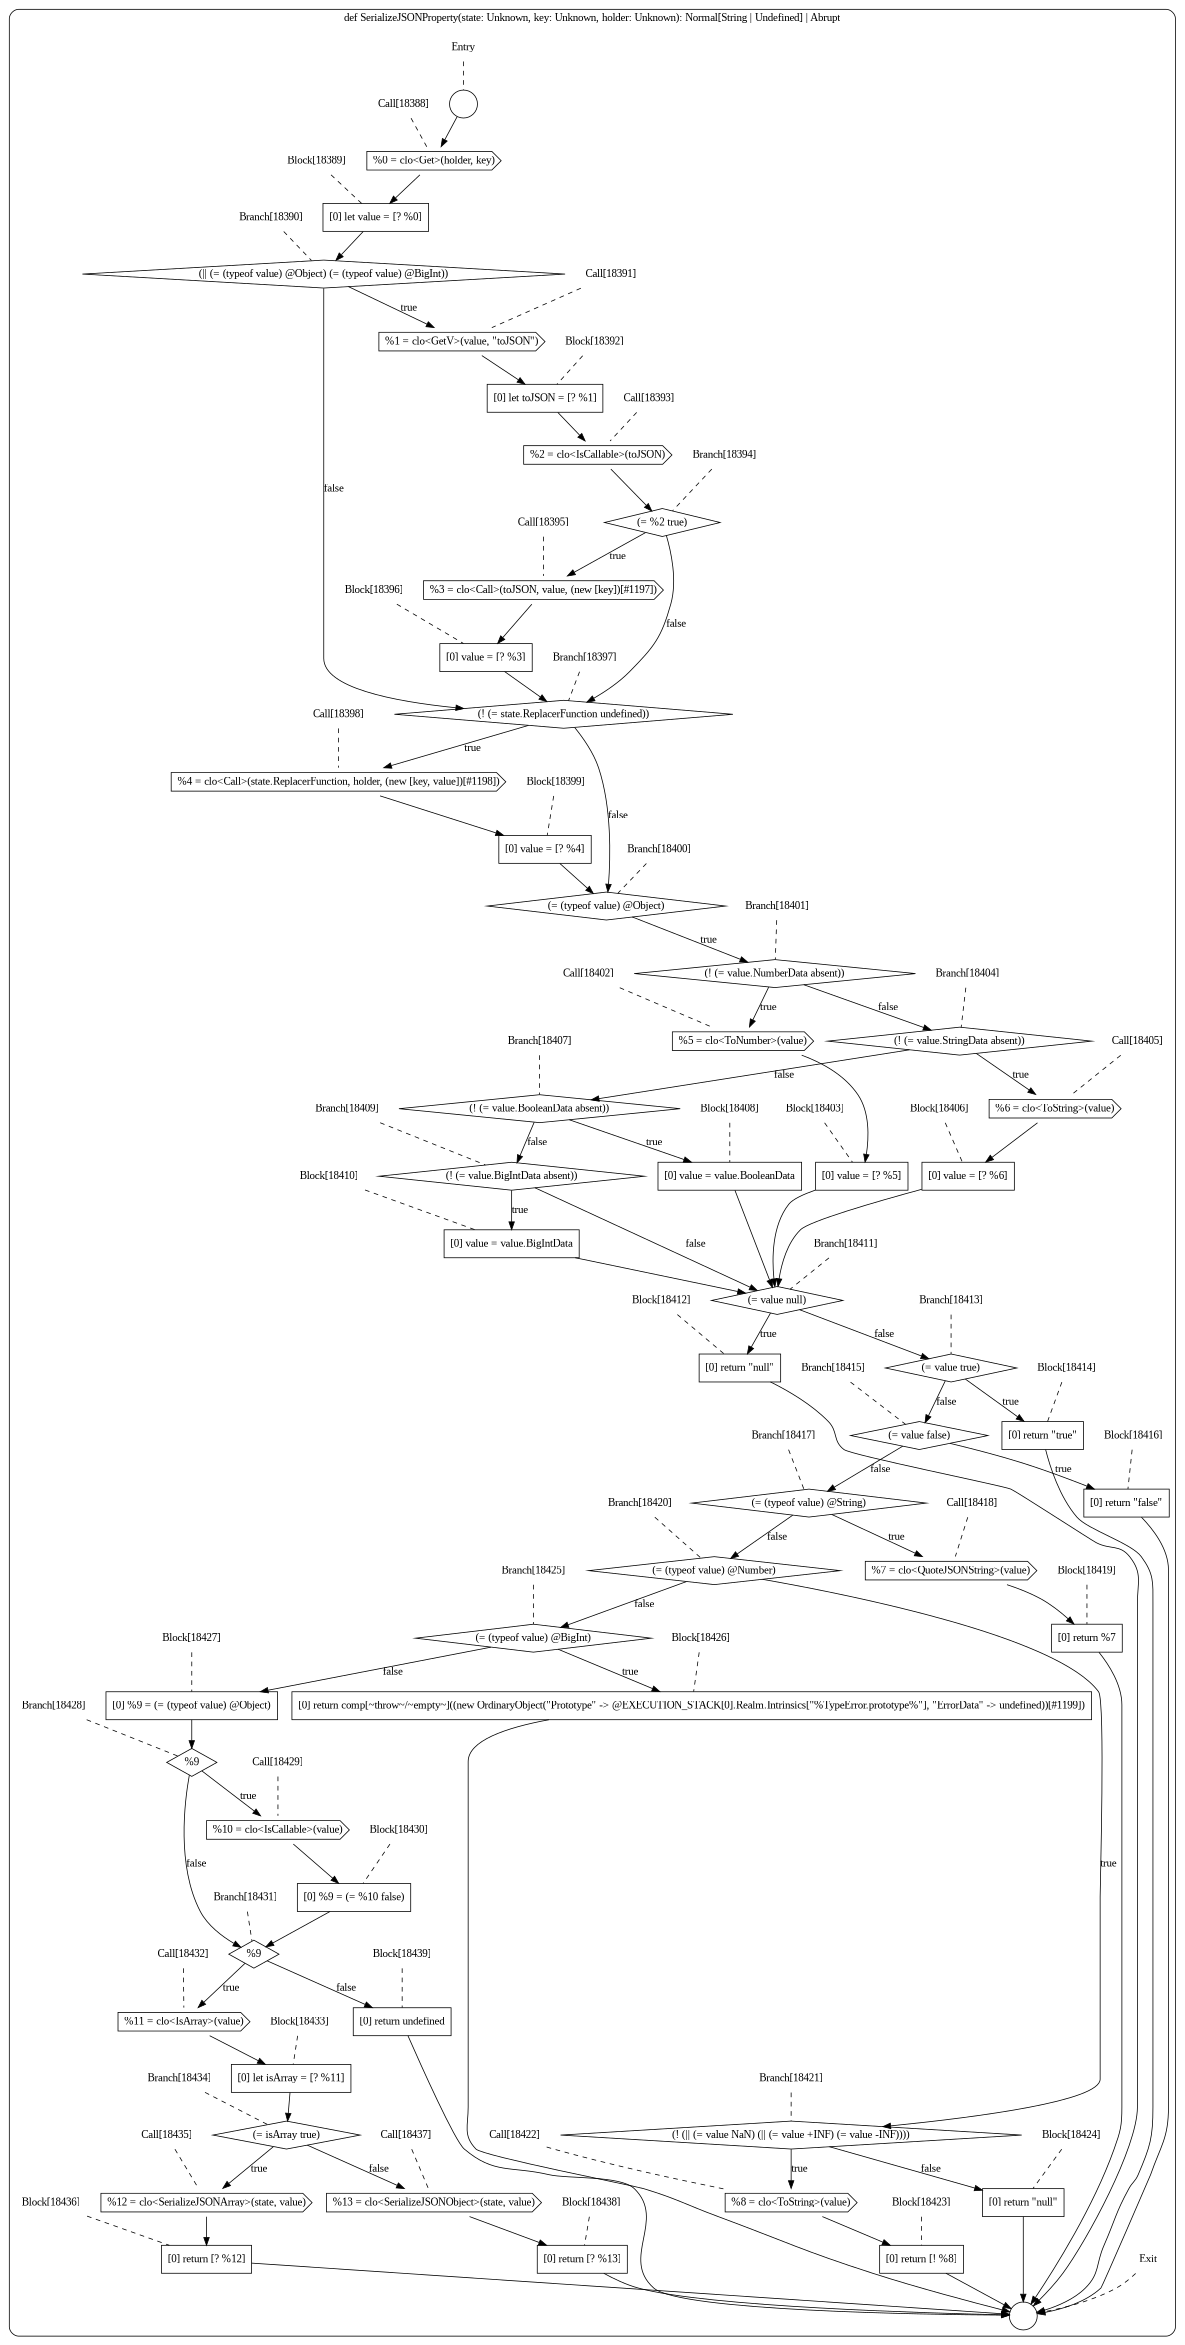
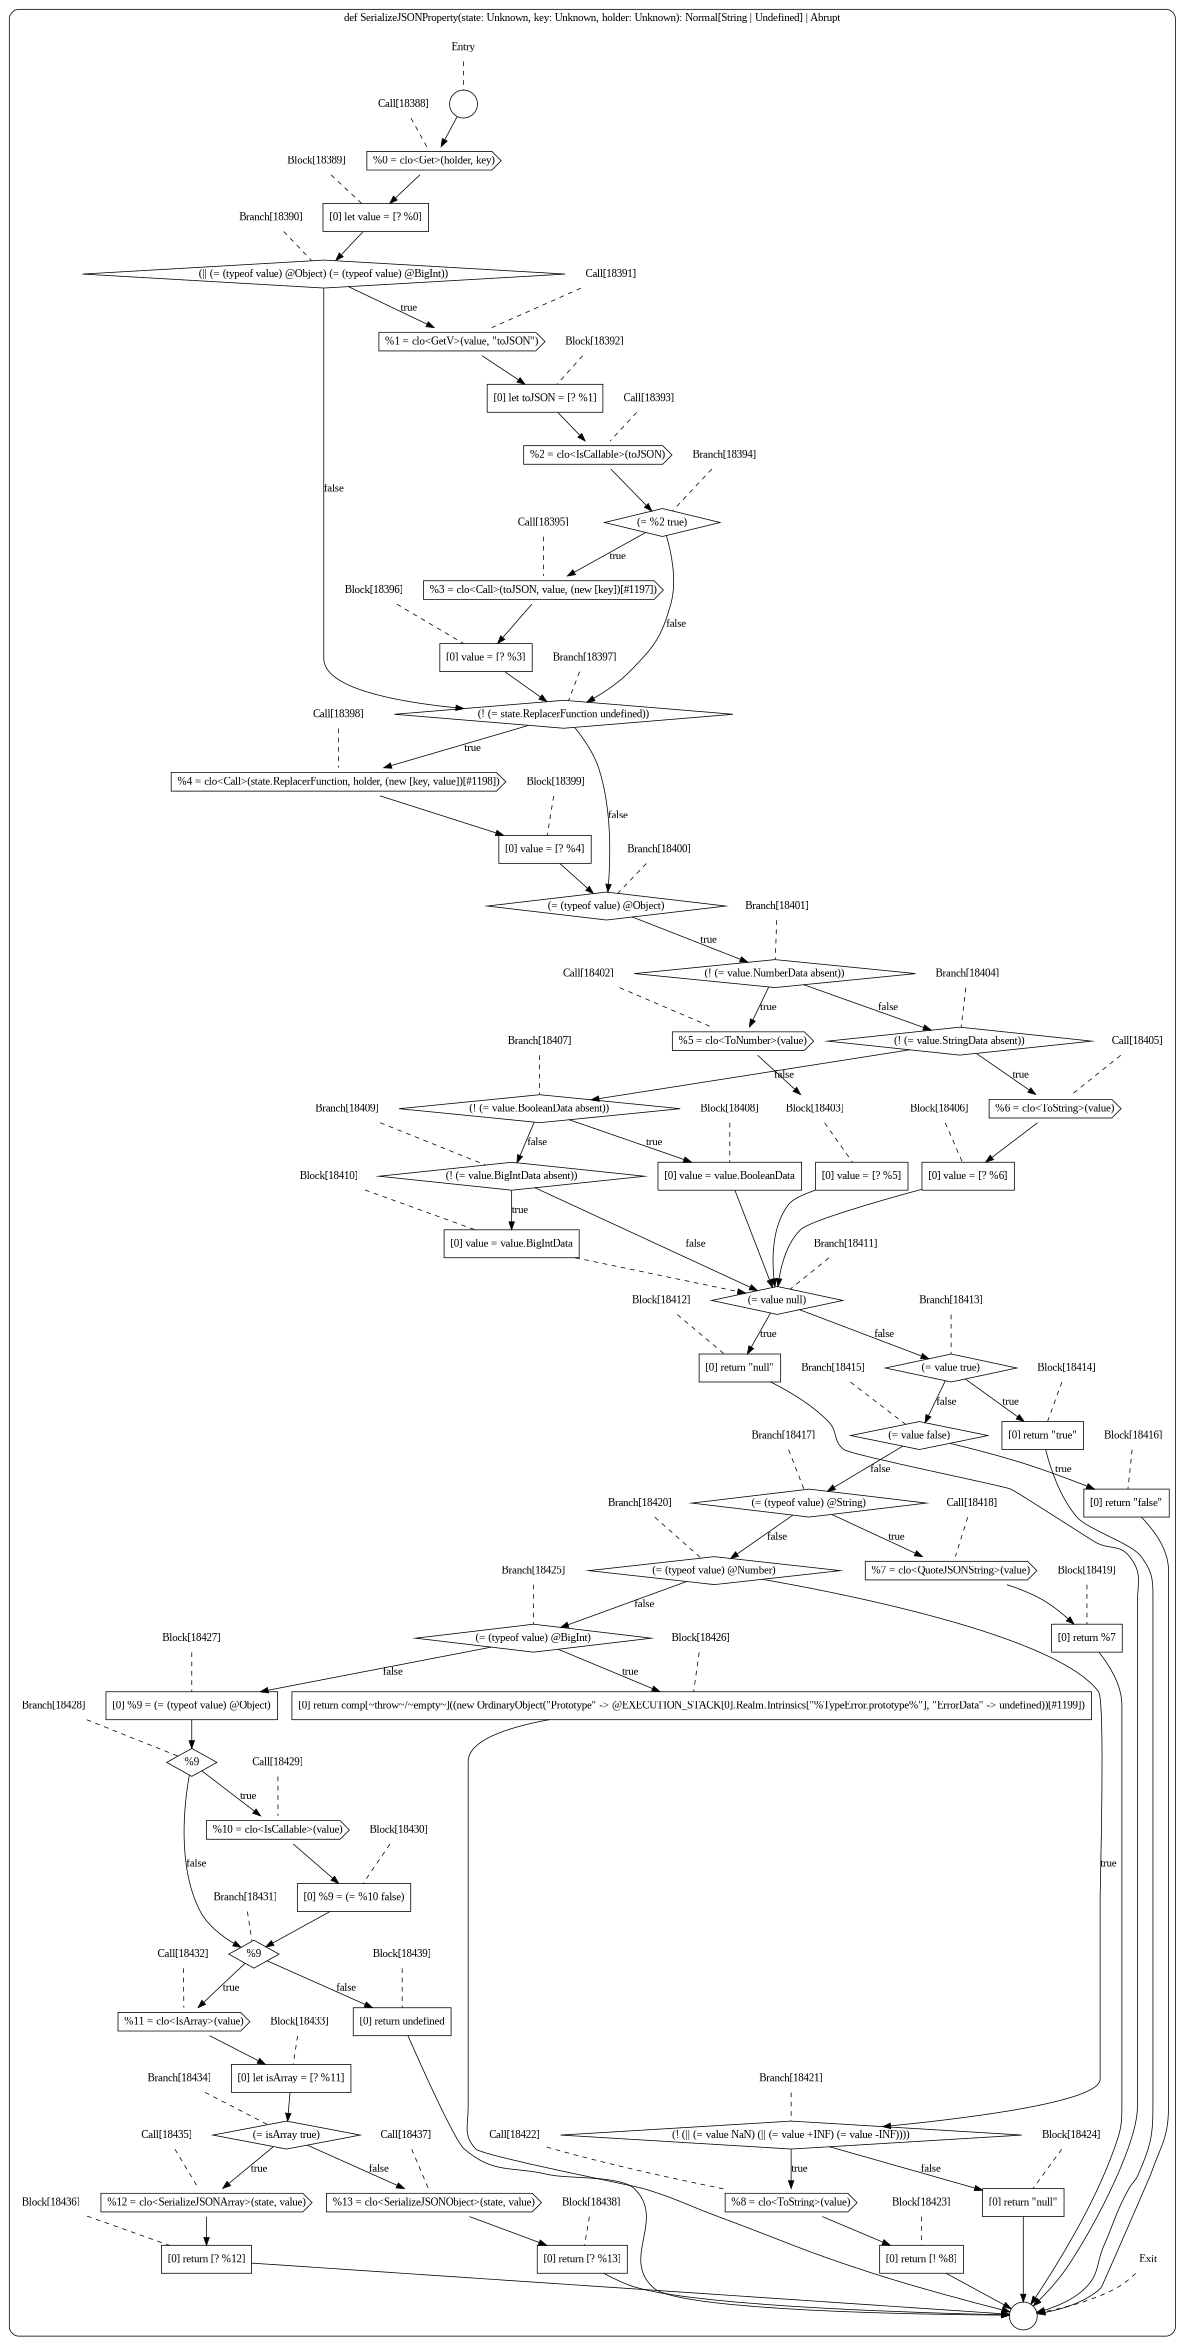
  digraph {
    fontname="Liberation Serif"
    node [fontname="Liberation Serif" shape=none]
    edge [color=black fontname="Liberation Serif"]
    n1 [label=<<font color="black">Entry</font>>]
    n2 [color=black fillcolor=white label=" " shape=circle style=filled]
    n3 [color=black fillcolor=white label=<<font color="black">%0 = clo&lt;Get&gt;(holder, key)</font>> shape=cds style=filled]
    n4 [color=black fillcolor=white label=<<font color="black">[0] let value = [? %0]<BR ALIGN="LEFT"/></font>> shape=box style=filled]
    n5 [label=<<font color="black">Exit</font>>]
    n6 [color=black fillcolor=white label=" " shape=circle style=filled]
    n7 [label=<<font color="black">Call[18388]</font>>]
    n8 [color=black fillcolor=white label=<<font color="black">(|| (= (typeof value) @Object) (= (typeof value) @BigInt))</font>> shape=diamond style=filled]
    n9 [label=<<font color="black">Block[18389]</font>>]
    n10 [color=black fillcolor=white label=<<font color="black">%1 = clo&lt;GetV&gt;(value, &quot;toJSON&quot;)</font>> shape=cds style=filled]
    n11 [color=black fillcolor=white label=<<font color="black">(! (= state.ReplacerFunction undefined))</font>> shape=diamond style=filled]
    n12 [label=<<font color="black">Branch[18390]</font>>]
    n13 [color=black fillcolor=white label=<<font color="black">[0] let toJSON = [? %1]<BR ALIGN="LEFT"/></font>> shape=box style=filled]
    n14 [color=black fillcolor=white label=<<font color="black">%4 = clo&lt;Call&gt;(state.ReplacerFunction, holder, (new [key, value])[#1198])</font>> shape=cds style=filled]
    n15 [color=black fillcolor=white label=<<font color="black">(= (typeof value) @Object)</font>> shape=diamond style=filled]
    n16 [label=<<font color="black">Call[18391]</font>>]
    n17 [color=black fillcolor=white label=<<font color="black">%2 = clo&lt;IsCallable&gt;(toJSON)</font>> shape=cds style=filled]
    n18 [label=<<font color="black">Branch[18397]</font>>]
    n19 [color=black fillcolor=white label=<<font color="black">[0] value = [? %4]<BR ALIGN="LEFT"/></font>> shape=box style=filled]
    n20 [color=black fillcolor=white label=<<font color="black">(! (= value.NumberData absent))</font>> shape=diamond style=filled]
    n21 [color=black fillcolor=white label=<<font color="black">(= value null)</font>> shape=diamond style=filled]
    n22 [label=<<font color="black">Block[18392]</font>>]
    n23 [color=black fillcolor=white label=<<font color="black">(= %2 true)</font>> shape=diamond style=filled]
    n24 [label=<<font color="black">Call[18398]</font>>]
    n25 [label=<<font color="black">Branch[18400]</font>>]
    n26 [color=black fillcolor=white label=<<font color="black">%5 = clo&lt;ToNumber&gt;(value)</font>> shape=cds style=filled]
    n27 [color=black fillcolor=white label=<<font color="black">(! (= value.StringData absent))</font>> shape=diamond style=filled]
    n28 [color=black fillcolor=white label=<<font color="black">[0] return &quot;null&quot;<BR ALIGN="LEFT"/></font>> shape=box style=filled]
    n29 [color=black fillcolor=white label=<<font color="black">(= value true)</font>> shape=diamond style=filled]
    n30 [label=<<font color="black">Call[18393]</font>>]
    n31 [color=black fillcolor=white label=<<font color="black">%3 = clo&lt;Call&gt;(toJSON, value, (new [key])[#1197])</font>> shape=cds style=filled]
    n32 [label=<<font color="black">Block[18399]</font>>]
    n33 [label=<<font color="black">Branch[18401]</font>>]
    n34 [color=black fillcolor=white label=<<font color="black">[0] value = [? %5]<BR ALIGN="LEFT"/></font>> shape=box style=filled]
    n35 [color=black fillcolor=white label=<<font color="black">%6 = clo&lt;ToString&gt;(value)</font>> shape=cds style=filled]
    n36 [color=black fillcolor=white label=<<font color="black">(! (= value.BooleanData absent))</font>> shape=diamond style=filled]
    n37 [label=<<font color="black">Branch[18411]</font>>]
    n38 [color=black fillcolor=white label=<<font color="black">[0] return &quot;true&quot;<BR ALIGN="LEFT"/></font>> shape=box style=filled]
    n39 [color=black fillcolor=white label=<<font color="black">(= value false)</font>> shape=diamond style=filled]
    n40 [label=<<font color="black">Branch[18394]</font>>]
    n41 [color=black fillcolor=white label=<<font color="black">[0] value = [? %3]<BR ALIGN="LEFT"/></font>> shape=box style=filled]
    n42 [label=<<font color="black">Call[18402]</font>>]
    n43 [label=<<font color="black">Branch[18404]</font>>]
    n44 [color=black fillcolor=white label=<<font color="black">[0] value = [? %6]<BR ALIGN="LEFT"/></font>> shape=box style=filled]
    n45 [color=black fillcolor=white label=<<font color="black">[0] value = value.BooleanData<BR ALIGN="LEFT"/></font>> shape=box style=filled]
    n46 [color=black fillcolor=white label=<<font color="black">(! (= value.BigIntData absent))</font>> shape=diamond style=filled]
    n47 [label=<<font color="black">Block[18412]</font>>]
    n48 [label=<<font color="black">Branch[18413]</font>>]
    n49 [color=black fillcolor=white label=<<font color="black">[0] return &quot;false&quot;<BR ALIGN="LEFT"/></font>> shape=box style=filled]
    n50 [color=black fillcolor=white label=<<font color="black">(= (typeof value) @String)</font>> shape=diamond style=filled]
    n51 [label=<<font color="black">Call[18395]</font>>]
    n52 [label=<<font color="black">Block[18403]</font>>]
    n53 [label=<<font color="black">Call[18405]</font>>]
    n54 [label=<<font color="black">Branch[18407]</font>>]
    n55 [color=black fillcolor=white label=<<font color="black">[0] value = value.BigIntData<BR ALIGN="LEFT"/></font>> shape=box style=filled]
    n56 [label=<<font color="black">Block[18414]</font>>]
    n57 [label=<<font color="black">Branch[18415]</font>>]
    n58 [color=black fillcolor=white label=<<font color="black">%7 = clo&lt;QuoteJSONString&gt;(value)</font>> shape=cds style=filled]
    n59 [color=black fillcolor=white label=<<font color="black">(= (typeof value) @Number)</font>> shape=diamond style=filled]
    n60 [label=<<font color="black">Block[18396]</font>>]
    n61 [label=<<font color="black">Block[18406]</font>>]
    n62 [label=<<font color="black">Block[18408]</font>>]
    n63 [label=<<font color="black">Branch[18409]</font>>]
    n64 [label=<<font color="black">Block[18416]</font>>]
    n65 [label=<<font color="black">Branch[18417]</font>>]
    n66 [color=black fillcolor=white label=<<font color="black">[0] return %7<BR ALIGN="LEFT"/></font>> shape=box style=filled]
    n67 [color=black fillcolor=white label=<<font color="black">(! (|| (= value NaN) (|| (= value +INF) (= value -INF))))</font>> shape=diamond style=filled]
    n68 [color=black fillcolor=white label=<<font color="black">(= (typeof value) @BigInt)</font>> shape=diamond style=filled]
    n69 [label=<<font color="black">Block[18410]</font>>]
    n70 [label=<<font color="black">Call[18418]</font>>]
    n71 [label=<<font color="black">Branch[18420]</font>>]
    n72 [color=black fillcolor=white label=<<font color="black">%8 = clo&lt;ToString&gt;(value)</font>> shape=cds style=filled]
    n73 [color=black fillcolor=white label=<<font color="black">[0] return &quot;null&quot;<BR ALIGN="LEFT"/></font>> shape=box style=filled]
    n74 [color=black fillcolor=white label=<<font color="black">[0] return comp[~throw~/~empty~]((new OrdinaryObject(&quot;Prototype&quot; -&gt; @EXECUTION_STACK[0].Realm.Intrinsics[&quot;%TypeError.prototype%&quot;], &quot;ErrorData&quot; -&gt; undefined))[#1199])<BR ALIGN="LEFT"/></font>> shape=box style=filled]
    n75 [color=black fillcolor=white label=<<font color="black">[0] %9 = (= (typeof value) @Object)<BR ALIGN="LEFT"/></font>> shape=box style=filled]
    n76 [label=<<font color="black">Block[18419]</font>>]
    n77 [label=<<font color="black">Branch[18421]</font>>]
    n78 [color=black fillcolor=white label=<<font color="black">[0] return [! %8]<BR ALIGN="LEFT"/></font>> shape=box style=filled]
    n79 [label=<<font color="black">Branch[18425]</font>>]
    n80 [color=black fillcolor=white label=<<font color="black">%9</font>> shape=diamond style=filled]
    n81 [label=<<font color="black">Call[18422]</font>>]
    n82 [label=<<font color="black">Block[18424]</font>>]
    n83 [label=<<font color="black">Block[18426]</font>>]
    n84 [label=<<font color="black">Block[18427]</font>>]
    n85 [color=black fillcolor=white label=<<font color="black">%10 = clo&lt;IsCallable&gt;(value)</font>> shape=cds style=filled]
    n86 [color=black fillcolor=white label=<<font color="black">%9</font>> shape=diamond style=filled]
    n87 [label=<<font color="black">Block[18423]</font>>]
    n88 [label=<<font color="black">Branch[18428]</font>>]
    n89 [color=black fillcolor=white label=<<font color="black">[0] %9 = (= %10 false)<BR ALIGN="LEFT"/></font>> shape=box style=filled]
    n90 [color=black fillcolor=white label=<<font color="black">%11 = clo&lt;IsArray&gt;(value)</font>> shape=cds style=filled]
    n91 [color=black fillcolor=white label=<<font color="black">[0] return undefined<BR ALIGN="LEFT"/></font>> shape=box style=filled]
    n92 [label=<<font color="black">Call[18429]</font>>]
    n93 [label=<<font color="black">Branch[18431]</font>>]
    n94 [color=black fillcolor=white label=<<font color="black">[0] let isArray = [? %11]<BR ALIGN="LEFT"/></font>> shape=box style=filled]
    n95 [label=<<font color="black">Block[18430]</font>>]
    n96 [label=<<font color="black">Call[18432]</font>>]
    n97 [color=black fillcolor=white label=<<font color="black">(= isArray true)</font>> shape=diamond style=filled]
    n98 [label=<<font color="black">Block[18439]</font>>]
    n99 [label=<<font color="black">Block[18433]</font>>]
    n100 [color=black fillcolor=white label=<<font color="black">%12 = clo&lt;SerializeJSONArray&gt;(state, value)</font>> shape=cds style=filled]
    n101 [color=black fillcolor=white label=<<font color="black">%13 = clo&lt;SerializeJSONObject&gt;(state, value)</font>> shape=cds style=filled]
    n102 [label=<<font color="black">Branch[18434]</font>>]
    n103 [color=black fillcolor=white label=<<font color="black">[0] return [? %12]<BR ALIGN="LEFT"/></font>> shape=box style=filled]
    n104 [color=black fillcolor=white label=<<font color="black">[0] return [? %13]<BR ALIGN="LEFT"/></font>> shape=box style=filled]
    n105 [label=<<font color="black">Call[18435]</font>>]
    n106 [label=<<font color="black">Call[18437]</font>>]
    n107 [label=<<font color="black">Block[18436]</font>>]
    n108 [label=<<font color="black">Block[18438]</font>>]
    subgraph cluster_1 {
      label="def SerializeJSONProperty(state: Unknown, key: Unknown, holder: Unknown): Normal[String | Undefined] | Abrupt"
      style=rounded
      n1
      n2
      n3
      n4
      n5
      n6
      n7
      n8
      n9
      n10
      n11
      n12
      n13
      n14
      n15
      n16
      n17
      n18
      n19
      n20
      n21
      n22
      n23
      n24
      n25
      n26
      n27
      n28
      n29
      n30
      n31
      n32
      n33
      n34
      n35
      n36
      n37
      n38
      n39
      n40
      n41
      n42
      n43
      n44
      n45
      n46
      n47
      n48
      n49
      n50
      n51
      n52
      n53
      n54
      n55
      n56
      n57
      n58
      n59
      n60
      n61
      n62
      n63
      n64
      n65
      n66
      n67
      n68
      n69
      n70
      n71
      n72
      n73
      n74
      n75
      n76
      n77
      n78
      n79
      n80
      n81
      n82
      n83
      n84
      n85
      n86
      n87
      n88
      n89
      n90
      n91
      n92
      n93
      n94
      n95
      n96
      n97
      n98
      n99
      n100
      n101
      n102
      n103
      n104
      n105
      n106
      n107
      n108
    }
    n1 -> n2 [arrowhead=none style=dashed]
    n2 -> n3
    n3 -> n4
    n4 -> n8
    n5 -> n6 [arrowhead=none style=dashed]
    n7 -> n3 [arrowhead=none style=dashed]
    n8 -> n10 [label=<<font color="black">true</font>>]
    n8 -> n11 [label=<<font color="black">false</font>>]
    n9 -> n4 [arrowhead=none style=dashed]
    n10 -> n13
    n11 -> n14 [label=<<font color="black">true</font>>]
    n11 -> n15 [label=<<font color="black">false</font>>]
    n12 -> n8 [arrowhead=none style=dashed]
    n13 -> n17
    n14 -> n19
    n15 -> n20 [label=<<font color="black">true</font>>]
    n16 -> n10 [arrowhead=none style=dashed]
    n17 -> n23
    n18 -> n11 [arrowhead=none style=dashed]
    n19 -> n15
    n20 -> n26 [label=<<font color="black">true</font>>]
    n20 -> n27 [label=<<font color="black">false</font>>]
    n21 -> n28 [label=<<font color="black">true</font>>]
    n21 -> n29 [label=<<font color="black">false</font>>]
    n22 -> n13 [arrowhead=none style=dashed]
    n23 -> n11 [label=<<font color="black">false</font>>]
    n23 -> n31 [label=<<font color="black">true</font>>]
    n24 -> n14 [arrowhead=none style=dashed]
    n25 -> n15 [arrowhead=none style=dashed]
-   n26 -> n34
+   n26 -> n52
    n27 -> n35 [label=<<font color="black">true</font>>]
    n27 -> n36 [label=<<font color="black">false</font>>]
    n28 -> n6
    n29 -> n38 [label=<<font color="black">true</font>>]
    n29 -> n39 [label=<<font color="black">false</font>>]
    n30 -> n17 [arrowhead=none style=dashed]
    n31 -> n41
    n32 -> n19 [arrowhead=none style=dashed]
    n33 -> n20 [arrowhead=none style=dashed]
    n34 -> n21
    n35 -> n44
    n36 -> n45 [label=<<font color="black">true</font>>]
    n36 -> n46 [label=<<font color="black">false</font>>]
    n37 -> n21 [arrowhead=none style=dashed]
    n38 -> n6
    n39 -> n49 [label=<<font color="black">true</font>>]
    n39 -> n50 [label=<<font color="black">false</font>>]
    n40 -> n23 [arrowhead=none style=dashed]
    n41 -> n11
    n42 -> n26 [arrowhead=none style=dashed]
    n43 -> n27 [arrowhead=none style=dashed]
    n44 -> n21
    n45 -> n21
    n46 -> n21 [label=<<font color="black">false</font>>]
    n46 -> n55 [label=<<font color="black">true</font>>]
    n47 -> n28 [arrowhead=none style=dashed]
    n48 -> n29 [arrowhead=none style=dashed]
    n49 -> n6
    n50 -> n58 [label=<<font color="black">true</font>>]
    n50 -> n59 [label=<<font color="black">false</font>>]
    n51 -> n31 [arrowhead=none style=dashed]
    n52 -> n34 [arrowhead=none style=dashed]
    n53 -> n35 [arrowhead=none style=dashed]
    n54 -> n36 [arrowhead=none style=dashed]
-   n55 -> n21
+   n55 -> n21 [style=dashed]
    n56 -> n38 [arrowhead=none style=dashed]
    n57 -> n39 [arrowhead=none style=dashed]
    n58 -> n66
    n59 -> n67 [label=<<font color="black">true</font>>]
    n59 -> n68 [label=<<font color="black">false</font>>]
    n60 -> n41 [arrowhead=none style=dashed]
    n61 -> n44 [arrowhead=none style=dashed]
    n62 -> n45 [arrowhead=none style=dashed]
    n63 -> n46 [arrowhead=none style=dashed]
    n64 -> n49 [arrowhead=none style=dashed]
    n65 -> n50 [arrowhead=none style=dashed]
    n66 -> n6
    n67 -> n72 [label=<<font color="black">true</font>>]
    n67 -> n73 [label=<<font color="black">false</font>>]
    n68 -> n74 [label=<<font color="black">true</font>>]
    n68 -> n75 [label=<<font color="black">false</font>>]
    n69 -> n55 [arrowhead=none style=dashed]
    n70 -> n58 [arrowhead=none style=dashed]
    n71 -> n59 [arrowhead=none style=dashed]
    n72 -> n78
    n73 -> n6
    n74 -> n6
    n75 -> n80
    n76 -> n66 [arrowhead=none style=dashed]
    n77 -> n67 [arrowhead=none style=dashed]
    n78 -> n6
    n79 -> n68 [arrowhead=none style=dashed]
    n80 -> n85 [label=<<font color="black">true</font>>]
    n80 -> n86 [label=<<font color="black">false</font>>]
    n81 -> n72 [arrowhead=none style=dashed]
    n82 -> n73 [arrowhead=none style=dashed]
    n83 -> n74 [arrowhead=none style=dashed]
    n84 -> n75 [arrowhead=none style=dashed]
    n85 -> n89
    n86 -> n90 [label=<<font color="black">true</font>>]
    n86 -> n91 [label=<<font color="black">false</font>>]
    n87 -> n78 [arrowhead=none style=dashed]
    n88 -> n80 [arrowhead=none style=dashed]
    n89 -> n86
    n90 -> n94
    n91 -> n6
    n92 -> n85 [arrowhead=none style=dashed]
    n93 -> n86 [arrowhead=none style=dashed]
    n94 -> n97
    n95 -> n89 [arrowhead=none style=dashed]
    n96 -> n90 [arrowhead=none style=dashed]
    n97 -> n100 [label=<<font color="black">true</font>>]
    n97 -> n101 [label=<<font color="black">false</font>>]
    n98 -> n91 [arrowhead=none style=dashed]
    n99 -> n94 [arrowhead=none style=dashed]
    n100 -> n103
    n101 -> n104
    n102 -> n97 [arrowhead=none style=dashed]
    n103 -> n6
    n104 -> n6
    n105 -> n100 [arrowhead=none style=dashed]
    n106 -> n101 [arrowhead=none style=dashed]
    n107 -> n103 [arrowhead=none style=dashed]
    n108 -> n104 [arrowhead=none style=dashed]
  }
